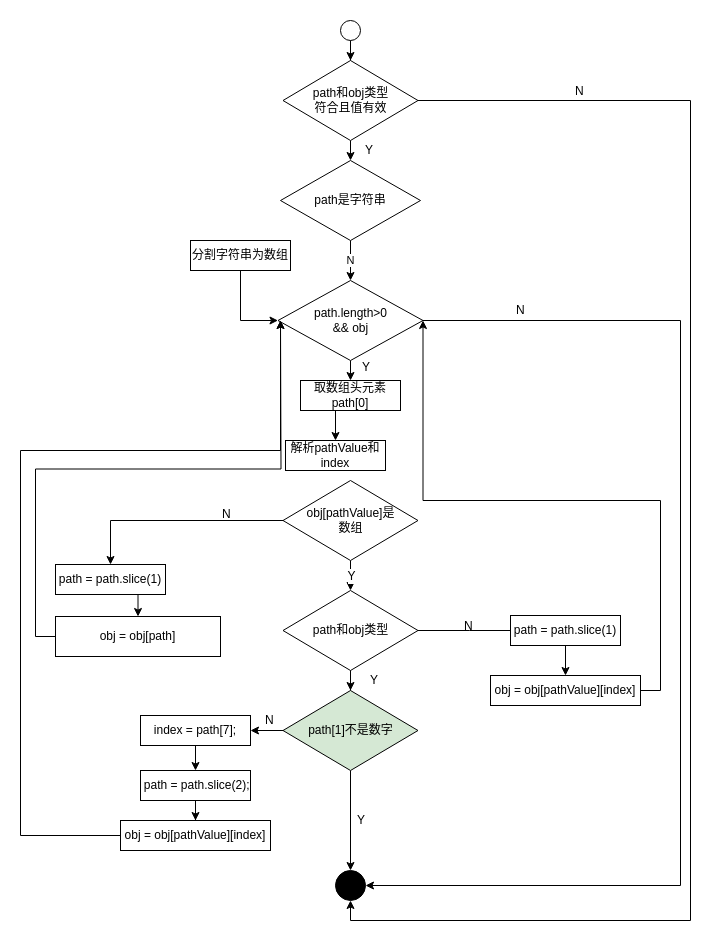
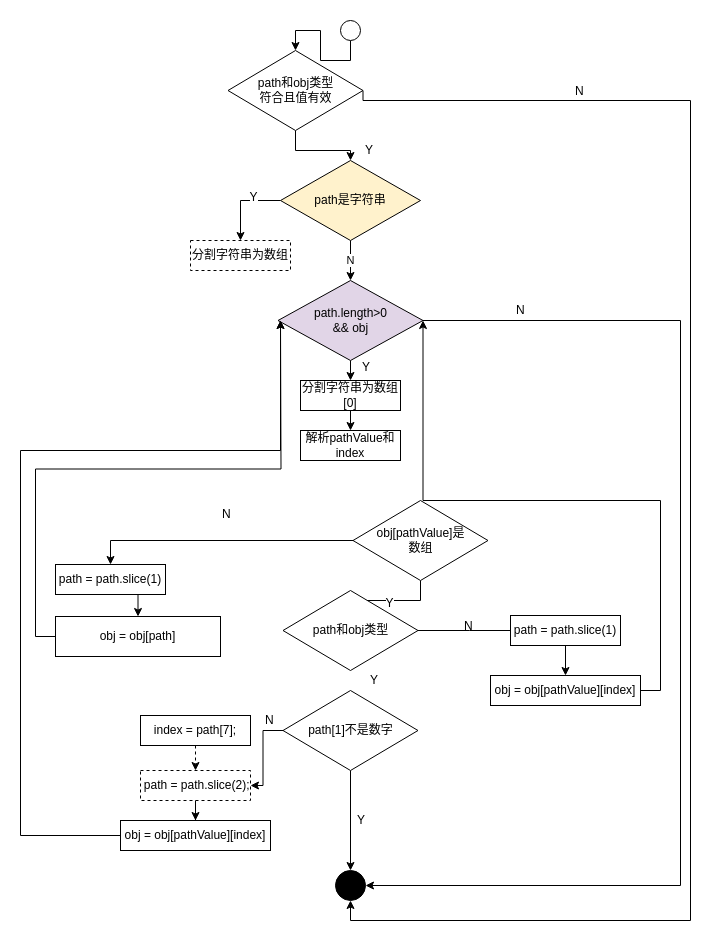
  <mxCell id="0" />
  <mxCell id="1" parent="0" />
  <mxCell id="2" style="edgeStyle=orthogonalEdgeStyle;rounded=0;orthogonalLoop=1;jettySize=auto;html=1;exitX=0.5;exitY=1;exitDx=0;exitDy=0;" edge="1" parent="1" source="3" target="6"><mxGeometry relative="1" as="geometry" /></mxCell>
  <mxCell id="3" value="" style="ellipse;whiteSpace=wrap;html=1;aspect=fixed;" vertex="1" parent="1"><mxGeometry x="340" y="20" width="20" height="20" as="geometry" /></mxCell>
  <mxCell id="4" style="edgeStyle=orthogonalEdgeStyle;rounded=0;orthogonalLoop=1;jettySize=auto;html=1;exitX=0.5;exitY=1;exitDx=0;exitDy=0;entryX=0.5;entryY=0;entryDx=0;entryDy=0;" edge="1" parent="1" source="6" target="10"><mxGeometry relative="1" as="geometry" /></mxCell>
  <mxCell id="5" style="edgeStyle=orthogonalEdgeStyle;rounded=0;orthogonalLoop=1;jettySize=auto;html=1;exitX=1;exitY=0.5;exitDx=0;exitDy=0;entryX=0.5;entryY=1;entryDx=0;entryDy=0;" edge="1" parent="1" source="6" target="46"><mxGeometry relative="1" as="geometry"><mxPoint x="380" y="910" as="targetPoint" /><Array as="points"><mxPoint x="690" y="100" /><mxPoint x="690" y="920" /><mxPoint x="350" y="920" /></Array></mxGeometry></mxCell>
- <mxCell id="6" value="path和obj类型&lt;br&gt;符合且值有效" style="rhombus;whiteSpace=wrap;html=1;" vertex="1" parent="1"><mxGeometry x="282.5" y="60" width="135" height="80" as="geometry" /></mxCell>
+ <mxCell id="6" value="path和obj类型&lt;br&gt;符合且值有效" style="rhombus;whiteSpace=wrap;html=1;" vertex="1" parent="1"><mxGeometry x="227.5" y="50" width="135" height="80" as="geometry" /></mxCell>
  <mxCell id="7" value="N" style="edgeStyle=orthogonalEdgeStyle;rounded=0;orthogonalLoop=1;jettySize=auto;html=1;exitX=0.5;exitY=1;exitDx=0;exitDy=0;" edge="1" parent="1" source="10"><mxGeometry relative="1" as="geometry"><mxPoint x="350" y="280" as="targetPoint" /></mxGeometry></mxCell>
- <mxCell id="10" value="path是字符串" style="rhombus;whiteSpace=wrap;html=1;" vertex="1" parent="1"><mxGeometry x="280" y="160" width="140" height="80" as="geometry" /></mxCell>
+ <mxCell id="8" style="edgeStyle=orthogonalEdgeStyle;rounded=0;orthogonalLoop=1;jettySize=auto;html=1;exitX=0;exitY=0.5;exitDx=0;exitDy=0;entryX=0.5;entryY=0;entryDx=0;entryDy=0;" edge="1" parent="1" source="10" target="15"><mxGeometry relative="1" as="geometry" /></mxCell>
+ <mxCell id="9" value="Y" style="text;html=1;resizable=0;points=[];align=center;verticalAlign=middle;labelBackgroundColor=#ffffff;" vertex="1" connectable="0" parent="8"><mxGeometry x="-0.3" y="-4" relative="1" as="geometry"><mxPoint as="offset" /></mxGeometry></mxCell>
+ <mxCell id="10" value="path是字符串" style="rhombus;whiteSpace=wrap;html=1;fillColor=#fff2cc;" vertex="1" parent="1"><mxGeometry x="280" y="160" width="140" height="80" as="geometry" /></mxCell>
  <mxCell id="11" style="edgeStyle=orthogonalEdgeStyle;rounded=0;orthogonalLoop=1;jettySize=auto;html=1;exitX=1;exitY=0.5;exitDx=0;exitDy=0;entryX=0.5;entryY=0;entryDx=0;entryDy=0;" edge="1" parent="1" source="13" target="17"><mxGeometry relative="1" as="geometry" /></mxCell>
  <mxCell id="12" style="edgeStyle=orthogonalEdgeStyle;rounded=0;orthogonalLoop=1;jettySize=auto;html=1;exitX=0.5;exitY=0;exitDx=0;exitDy=0;entryX=1;entryY=0.5;entryDx=0;entryDy=0;" edge="1" parent="1" source="13" target="46"><mxGeometry relative="1" as="geometry"><mxPoint x="750" y="901" as="targetPoint" /><Array as="points"><mxPoint x="680" y="320" /><mxPoint x="680" y="885" /></Array></mxGeometry></mxCell>
- <mxCell id="13" value="&lt;span style=&quot;white-space: normal&quot;&gt;path.length&amp;gt;0&lt;br&gt;&amp;amp;&amp;amp; obj&lt;br&gt;&lt;/span&gt;" style="rhombus;whiteSpace=wrap;html=1;direction=south;" vertex="1" parent="1"><mxGeometry x="277.5" y="280" width="145" height="80" as="geometry" /></mxCell>
- <mxCell id="14" style="edgeStyle=orthogonalEdgeStyle;rounded=0;orthogonalLoop=1;jettySize=auto;html=1;exitX=0.5;exitY=1;exitDx=0;exitDy=0;entryX=0.5;entryY=1;entryDx=0;entryDy=0;" edge="1" parent="1" source="15" target="13"><mxGeometry relative="1" as="geometry" /></mxCell>
- <mxCell id="15" value="分割字符串为数组" style="rounded=0;whiteSpace=wrap;html=1;" vertex="1" parent="1"><mxGeometry x="190" y="240" width="100" height="30" as="geometry" /></mxCell>
+ <mxCell id="13" value="&lt;span style=&quot;white-space: normal&quot;&gt;path.length&amp;gt;0&lt;br&gt;&amp;amp;&amp;amp; obj&lt;br&gt;&lt;/span&gt;" style="rhombus;whiteSpace=wrap;html=1;direction=south;fillColor=#e1d5e7;" vertex="1" parent="1"><mxGeometry x="277.5" y="280" width="145" height="80" as="geometry" /></mxCell>
+ <mxCell id="15" value="分割字符串为数组" style="rounded=0;whiteSpace=wrap;html=1;dashed=1;" vertex="1" parent="1"><mxGeometry x="190" y="240" width="100" height="30" as="geometry" /></mxCell>
  <mxCell id="16" style="edgeStyle=orthogonalEdgeStyle;rounded=0;orthogonalLoop=1;jettySize=auto;html=1;exitX=0.5;exitY=1;exitDx=0;exitDy=0;entryX=0.5;entryY=0;entryDx=0;entryDy=0;" edge="1" parent="1" source="17" target="18"><mxGeometry relative="1" as="geometry" /></mxCell>
- <mxCell id="17" value="取数组头元素path[0]" style="rounded=0;whiteSpace=wrap;html=1;" vertex="1" parent="1"><mxGeometry x="300" y="380" width="100" height="30" as="geometry" /></mxCell>
- <mxCell id="18" value="解析pathValue和index" style="rounded=0;whiteSpace=wrap;html=1;" vertex="1" parent="1"><mxGeometry x="285" y="440" width="100" height="30" as="geometry" /></mxCell>
+ <mxCell id="17" value="分割字符串为数组[0]" style="rounded=0;whiteSpace=wrap;html=1;" vertex="1" parent="1"><mxGeometry x="300" y="380" width="100" height="30" as="geometry" /></mxCell>
+ <mxCell id="18" value="解析pathValue和index" style="rounded=0;whiteSpace=wrap;html=1;" vertex="1" parent="1"><mxGeometry x="300" y="430" width="100" height="30" as="geometry" /></mxCell>
  <mxCell id="19" style="edgeStyle=orthogonalEdgeStyle;rounded=0;orthogonalLoop=1;jettySize=auto;html=1;exitX=0.5;exitY=1;exitDx=0;exitDy=0;" edge="1" parent="1" source="22"><mxGeometry relative="1" as="geometry"><mxPoint x="350" y="590" as="targetPoint" /></mxGeometry></mxCell>
  <mxCell id="20" value="Y" style="text;html=1;resizable=0;points=[];align=center;verticalAlign=middle;labelBackgroundColor=#ffffff;" vertex="1" connectable="0" parent="19"><mxGeometry y="2" relative="1" as="geometry"><mxPoint x="-2" as="offset" /></mxGeometry></mxCell>
  <mxCell id="21" style="edgeStyle=orthogonalEdgeStyle;rounded=0;orthogonalLoop=1;jettySize=auto;html=1;exitX=0;exitY=0.5;exitDx=0;exitDy=0;entryX=0.5;entryY=0;entryDx=0;entryDy=0;" edge="1" parent="1" source="22" target="30"><mxGeometry relative="1" as="geometry"><mxPoint x="150" y="550" as="targetPoint" /></mxGeometry></mxCell>
- <mxCell id="22" value="obj[pathValue]是&lt;br&gt;数组" style="rhombus;whiteSpace=wrap;html=1;" vertex="1" parent="1"><mxGeometry x="282.5" y="480" width="135" height="80" as="geometry" /></mxCell>
- <mxCell id="23" style="edgeStyle=orthogonalEdgeStyle;rounded=0;orthogonalLoop=1;jettySize=auto;html=1;exitX=0.5;exitY=1;exitDx=0;exitDy=0;" edge="1" parent="1" source="25" target="28"><mxGeometry relative="1" as="geometry" /></mxCell>
+ <mxCell id="22" value="obj[pathValue]是&lt;br&gt;数组" style="rhombus;whiteSpace=wrap;html=1;" vertex="1" parent="1"><mxGeometry x="352.5" y="500" width="135" height="80" as="geometry" /></mxCell>
  <mxCell id="24" style="edgeStyle=orthogonalEdgeStyle;rounded=0;orthogonalLoop=1;jettySize=auto;html=1;exitX=1;exitY=0.5;exitDx=0;exitDy=0;" edge="1" parent="1" source="25"><mxGeometry relative="1" as="geometry"><mxPoint x="520" y="630" as="targetPoint" /></mxGeometry></mxCell>
  <mxCell id="25" value="path和obj类型" style="rhombus;whiteSpace=wrap;html=1;" vertex="1" parent="1"><mxGeometry x="282.5" y="590" width="135" height="80" as="geometry" /></mxCell>
- <mxCell id="26" style="edgeStyle=orthogonalEdgeStyle;rounded=0;orthogonalLoop=1;jettySize=auto;html=1;exitX=0;exitY=0.5;exitDx=0;exitDy=0;entryX=1;entryY=0.5;entryDx=0;entryDy=0;" edge="1" parent="1" source="28" target="40"><mxGeometry relative="1" as="geometry" /></mxCell>
+ <mxCell id="26" style="edgeStyle=orthogonalEdgeStyle;rounded=0;orthogonalLoop=1;jettySize=auto;html=1;exitX=0;exitY=0.5;exitDx=0;exitDy=0;" edge="1" parent="1" source="28" target="42"><mxGeometry relative="1" as="geometry" /></mxCell>
  <mxCell id="27" style="edgeStyle=orthogonalEdgeStyle;rounded=0;orthogonalLoop=1;jettySize=auto;html=1;exitX=0.5;exitY=1;exitDx=0;exitDy=0;" edge="1" parent="1" source="28" target="46"><mxGeometry relative="1" as="geometry" /></mxCell>
- <mxCell id="28" value="path[1]不是数字" style="rhombus;whiteSpace=wrap;html=1;fillColor=#d5e8d4;" vertex="1" parent="1"><mxGeometry x="282.5" y="690" width="135" height="80" as="geometry" /></mxCell>
+ <mxCell id="28" value="path[1]不是数字" style="rhombus;whiteSpace=wrap;html=1;" vertex="1" parent="1"><mxGeometry x="282.5" y="690" width="135" height="80" as="geometry" /></mxCell>
  <mxCell id="29" style="edgeStyle=orthogonalEdgeStyle;rounded=0;orthogonalLoop=1;jettySize=auto;html=1;exitX=0.5;exitY=1;exitDx=0;exitDy=0;entryX=0.5;entryY=0;entryDx=0;entryDy=0;" edge="1" parent="1" source="30" target="32"><mxGeometry relative="1" as="geometry" /></mxCell>
  <mxCell id="30" value="path = path.slice(1)" style="rounded=0;whiteSpace=wrap;html=1;" vertex="1" parent="1"><mxGeometry x="55" y="564" width="110" height="30" as="geometry" /></mxCell>
  <mxCell id="31" style="edgeStyle=orthogonalEdgeStyle;rounded=0;orthogonalLoop=1;jettySize=auto;html=1;exitX=0;exitY=0.5;exitDx=0;exitDy=0;" edge="1" parent="1" source="32"><mxGeometry relative="1" as="geometry"><mxPoint x="280" y="320" as="targetPoint" /></mxGeometry></mxCell>
  <mxCell id="32" value="obj = obj[path]" style="rounded=0;whiteSpace=wrap;html=1;" vertex="1" parent="1"><mxGeometry x="55" y="616" width="165" height="40" as="geometry" /></mxCell>
  <mxCell id="33" style="edgeStyle=orthogonalEdgeStyle;rounded=0;orthogonalLoop=1;jettySize=auto;html=1;exitX=0.5;exitY=1;exitDx=0;exitDy=0;entryX=0.5;entryY=0;entryDx=0;entryDy=0;" edge="1" parent="1" source="34" target="36"><mxGeometry relative="1" as="geometry" /></mxCell>
  <mxCell id="34" value="path = path.slice(1)" style="rounded=0;whiteSpace=wrap;html=1;" vertex="1" parent="1"><mxGeometry x="510" y="615" width="110" height="30" as="geometry" /></mxCell>
  <mxCell id="35" style="edgeStyle=orthogonalEdgeStyle;rounded=0;orthogonalLoop=1;jettySize=auto;html=1;exitX=1;exitY=0.5;exitDx=0;exitDy=0;entryX=0.5;entryY=0;entryDx=0;entryDy=0;" edge="1" parent="1" source="36" target="13"><mxGeometry relative="1" as="geometry"><mxPoint x="450" y="340" as="targetPoint" /><Array as="points"><mxPoint x="660" y="690" /><mxPoint x="660" y="500" /><mxPoint x="423" y="500" /></Array></mxGeometry></mxCell>
  <mxCell id="36" value="&lt;span style=&quot;text-align: left ; white-space: nowrap&quot;&gt;obj = obj[pathValue][index]&lt;/span&gt;" style="rounded=0;whiteSpace=wrap;html=1;" vertex="1" parent="1"><mxGeometry x="490" y="675" width="150" height="30" as="geometry" /></mxCell>
  <mxCell id="37" value="N" style="text;html=1;resizable=0;points=[];autosize=1;align=left;verticalAlign=top;spacingTop=-4;" vertex="1" parent="1"><mxGeometry x="462" y="616" width="20" height="20" as="geometry" /></mxCell>
  <mxCell id="38" value="Y" style="text;html=1;resizable=0;points=[];autosize=1;align=left;verticalAlign=top;spacingTop=-4;" vertex="1" parent="1"><mxGeometry x="368" y="670" width="20" height="20" as="geometry" /></mxCell>
- <mxCell id="39" style="edgeStyle=orthogonalEdgeStyle;rounded=0;orthogonalLoop=1;jettySize=auto;html=1;exitX=0.5;exitY=1;exitDx=0;exitDy=0;entryX=0.5;entryY=0;entryDx=0;entryDy=0;" edge="1" parent="1" source="40" target="42"><mxGeometry relative="1" as="geometry" /></mxCell>
+ <mxCell id="39" style="edgeStyle=orthogonalEdgeStyle;rounded=0;orthogonalLoop=1;jettySize=auto;html=1;exitX=0.5;exitY=1;exitDx=0;exitDy=0;entryX=0.5;entryY=0;entryDx=0;entryDy=0;dashed=1;" edge="1" parent="1" source="40" target="42"><mxGeometry relative="1" as="geometry" /></mxCell>
  <mxCell id="40" value="&lt;span style=&quot;text-align: left ; white-space: nowrap&quot;&gt;index = path[7];&lt;/span&gt;" style="rounded=0;whiteSpace=wrap;html=1;" vertex="1" parent="1"><mxGeometry x="140" y="715" width="110" height="30" as="geometry" /></mxCell>
  <mxCell id="41" style="edgeStyle=orthogonalEdgeStyle;rounded=0;orthogonalLoop=1;jettySize=auto;html=1;exitX=0.5;exitY=1;exitDx=0;exitDy=0;" edge="1" parent="1" source="42" target="44"><mxGeometry relative="1" as="geometry" /></mxCell>
- <mxCell id="42" value="&lt;span style=&quot;text-align: left ; white-space: nowrap&quot;&gt;&amp;nbsp;path = path.slice(2);&lt;/span&gt;" style="rounded=0;whiteSpace=wrap;html=1;" vertex="1" parent="1"><mxGeometry x="140" y="770" width="110" height="30" as="geometry" /></mxCell>
+ <mxCell id="42" value="&lt;span style=&quot;text-align: left ; white-space: nowrap&quot;&gt;&amp;nbsp;path = path.slice(2);&lt;/span&gt;" style="rounded=0;whiteSpace=wrap;html=1;dashed=1;" vertex="1" parent="1"><mxGeometry x="140" y="770" width="110" height="30" as="geometry" /></mxCell>
  <mxCell id="43" style="edgeStyle=orthogonalEdgeStyle;rounded=0;orthogonalLoop=1;jettySize=auto;html=1;exitX=0;exitY=0.5;exitDx=0;exitDy=0;" edge="1" parent="1" source="44"><mxGeometry relative="1" as="geometry"><mxPoint x="280" y="320" as="targetPoint" /><Array as="points"><mxPoint x="20" y="835" /><mxPoint x="20" y="450" /><mxPoint x="280" y="450" /></Array></mxGeometry></mxCell>
  <mxCell id="44" value="&lt;span style=&quot;text-align: left ; white-space: nowrap&quot;&gt;obj = obj[pathValue][index]&lt;/span&gt;" style="rounded=0;whiteSpace=wrap;html=1;" vertex="1" parent="1"><mxGeometry x="120" y="820" width="150" height="30" as="geometry" /></mxCell>
  <mxCell id="45" value="Y" style="text;html=1;resizable=0;points=[];autosize=1;align=left;verticalAlign=top;spacingTop=-4;" vertex="1" parent="1"><mxGeometry x="355" y="810" width="20" height="20" as="geometry" /></mxCell>
  <mxCell id="46" value="" style="ellipse;whiteSpace=wrap;html=1;aspect=fixed;fillColor=#000000;" vertex="1" parent="1"><mxGeometry x="335" y="870" width="30" height="30" as="geometry" /></mxCell>
  <mxCell id="47" value="Y" style="text;html=1;resizable=0;points=[];autosize=1;align=left;verticalAlign=top;spacingTop=-4;" vertex="1" parent="1"><mxGeometry x="360" y="357" width="20" height="20" as="geometry" /></mxCell>
  <mxCell id="48" value="N" style="text;html=1;resizable=0;points=[];autosize=1;align=left;verticalAlign=top;spacingTop=-4;" vertex="1" parent="1"><mxGeometry x="263" y="710" width="20" height="20" as="geometry" /></mxCell>
  <mxCell id="49" value="N" style="text;html=1;resizable=0;points=[];autosize=1;align=left;verticalAlign=top;spacingTop=-4;" vertex="1" parent="1"><mxGeometry x="514" y="300" width="20" height="20" as="geometry" /></mxCell>
  <mxCell id="50" value="Y" style="text;html=1;resizable=0;points=[];autosize=1;align=left;verticalAlign=top;spacingTop=-4;" vertex="1" parent="1"><mxGeometry x="363" y="140" width="20" height="20" as="geometry" /></mxCell>
  <mxCell id="51" value="N" style="text;html=1;resizable=0;points=[];autosize=1;align=left;verticalAlign=top;spacingTop=-4;" vertex="1" parent="1"><mxGeometry x="573" y="81" width="20" height="20" as="geometry" /></mxCell>
  <mxCell id="52" value="N" style="text;html=1;resizable=0;points=[];autosize=1;align=left;verticalAlign=top;spacingTop=-4;" vertex="1" parent="1"><mxGeometry x="220" y="504" width="20" height="20" as="geometry" /></mxCell>
